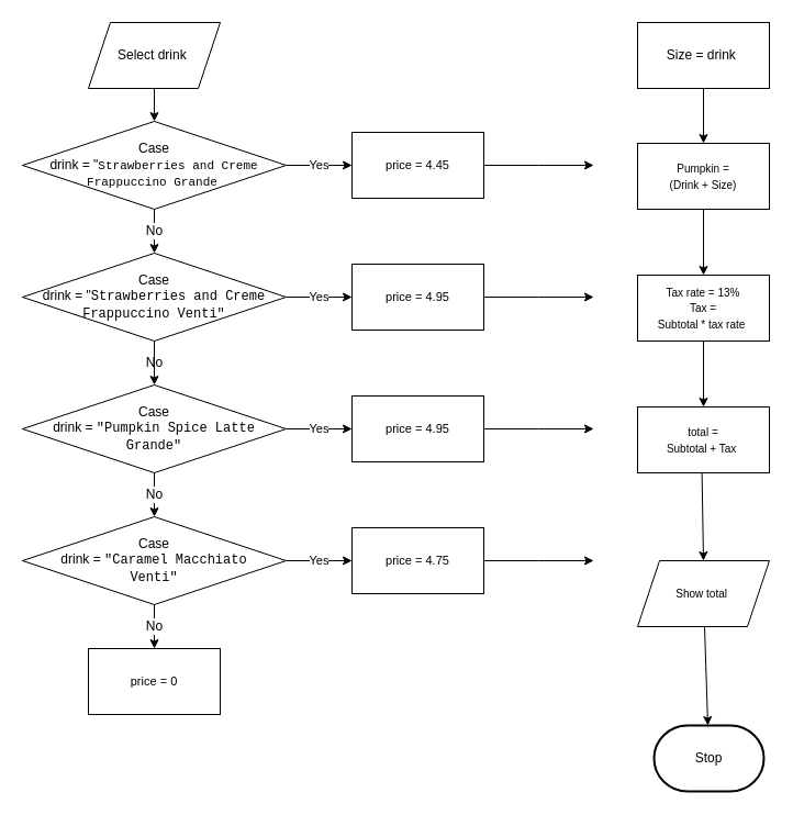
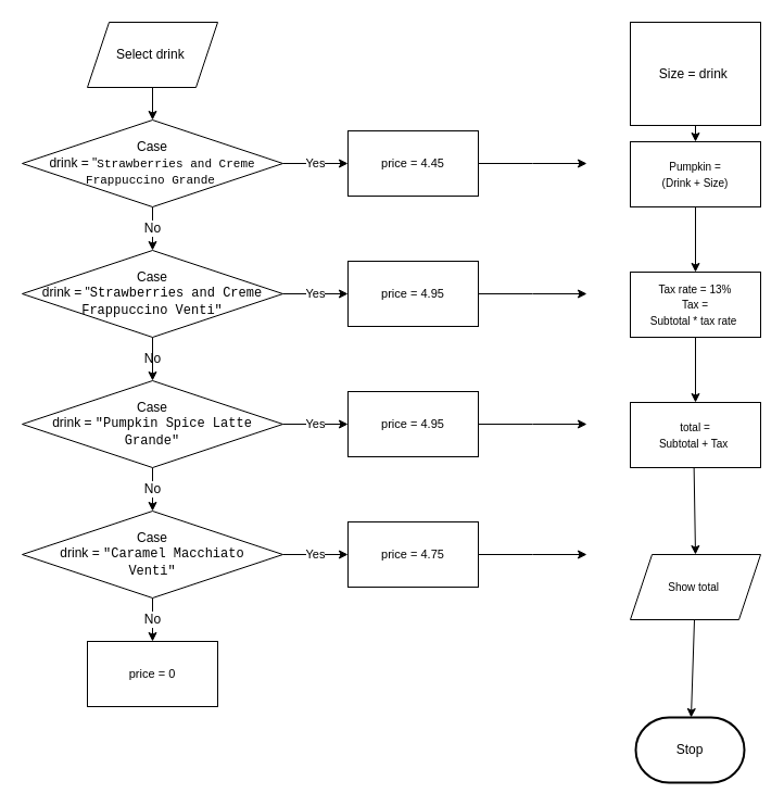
  <mxCell id="0" />
  <mxCell id="1" parent="0" />
- <mxCell id="2" value="Stop" style="strokeWidth=2;html=1;shape=mxgraph.flowchart.terminator;whiteSpace=wrap;labelBackgroundColor=none;shadow=0;" parent="1" vertex="1"><mxGeometry x="595" y="660" width="100" height="60" as="geometry" /></mxCell>
+ <mxCell id="2" value="Stop" style="strokeWidth=2;html=1;shape=mxgraph.flowchart.terminator;whiteSpace=wrap;labelBackgroundColor=none;shadow=0;" parent="1" vertex="1"><mxGeometry x="585" y="660" width="100" height="60" as="geometry" /></mxCell>
  <mxCell id="3" style="edgeStyle=none;html=1;entryX=0.5;entryY=0;entryDx=0;entryDy=0;fontSize=11;labelBackgroundColor=none;fontColor=default;shadow=0;" edge="1" parent="1" source="4" target="17"><mxGeometry relative="1" as="geometry" /></mxCell>
  <mxCell id="4" value="Select drink&amp;nbsp;" style="shape=parallelogram;perimeter=parallelogramPerimeter;whiteSpace=wrap;html=1;fixedSize=1;labelBackgroundColor=none;shadow=0;" parent="1" vertex="1"><mxGeometry x="80" y="20" width="120" height="60" as="geometry" /></mxCell>
  <mxCell id="5" style="edgeStyle=none;html=1;labelBackgroundColor=none;fontColor=default;shadow=0;" parent="1" source="6" target="2" edge="1"><mxGeometry relative="1" as="geometry" /></mxCell>
  <mxCell id="6" value="Show total&amp;nbsp;" style="shape=parallelogram;perimeter=parallelogramPerimeter;whiteSpace=wrap;html=1;fixedSize=1;fontSize=10;labelBackgroundColor=none;shadow=0;" parent="1" vertex="1"><mxGeometry x="580" y="510" width="120" height="60" as="geometry" /></mxCell>
  <mxCell id="7" style="edgeStyle=none;html=1;labelBackgroundColor=none;fontColor=default;shadow=0;" parent="1" edge="1"><mxGeometry relative="1" as="geometry"><mxPoint x="640" y="190" as="sourcePoint" /><mxPoint x="640" y="250" as="targetPoint" /></mxGeometry></mxCell>
  <mxCell id="8" style="edgeStyle=none;html=1;entryX=0.5;entryY=0;entryDx=0;entryDy=0;labelBackgroundColor=none;fontColor=default;shadow=0;" parent="1" edge="1"><mxGeometry relative="1" as="geometry"><mxPoint x="640" y="310" as="sourcePoint" /><mxPoint x="640" y="370" as="targetPoint" /></mxGeometry></mxCell>
  <mxCell id="9" style="edgeStyle=none;html=1;entryX=0.5;entryY=0;entryDx=0;entryDy=0;labelBackgroundColor=none;fontColor=default;shadow=0;" parent="1" target="6" edge="1"><mxGeometry relative="1" as="geometry"><mxPoint x="638.636" y="430" as="sourcePoint" /></mxGeometry></mxCell>
  <mxCell id="10" style="edgeStyle=none;html=1;labelBackgroundColor=none;fontColor=default;shadow=0;" parent="1" source="11" edge="1"><mxGeometry relative="1" as="geometry"><mxPoint x="640" y="130" as="targetPoint" /></mxGeometry></mxCell>
- <mxCell id="11" value="Size = drink&amp;nbsp;" style="rounded=0;whiteSpace=wrap;html=1;labelBackgroundColor=none;shadow=0;" parent="1" vertex="1"><mxGeometry x="580" y="20" width="120" height="60" as="geometry" /></mxCell>
+ <mxCell id="11" value="Size = drink&amp;nbsp;" style="rounded=0;whiteSpace=wrap;html=1;labelBackgroundColor=none;shadow=0;" parent="1" vertex="1"><mxGeometry x="580" y="20" width="120" height="95" as="geometry" /></mxCell>
  <mxCell id="12" value="&lt;span style=&quot;font-size: 10px;&quot;&gt;Pumpkin =&lt;br&gt;&amp;nbsp;&lt;/span&gt;&lt;span style=&quot;font-size: 10px;&quot;&gt;(Drink + Size)&amp;nbsp;&lt;/span&gt;" style="rounded=0;whiteSpace=wrap;html=1;labelBackgroundColor=none;shadow=0;" parent="1" vertex="1"><mxGeometry x="580" y="130" width="120" height="60" as="geometry" /></mxCell>
  <mxCell id="13" value="&lt;span style=&quot;font-size: 10px;&quot;&gt;Tax rate = 13%&lt;/span&gt;&lt;br style=&quot;font-size: 10px;&quot;&gt;&lt;span style=&quot;font-size: 10px;&quot;&gt;Tax =&lt;/span&gt;&lt;br style=&quot;font-size: 10px;&quot;&gt;&lt;span style=&quot;font-size: 10px;&quot;&gt;Subtotal * tax rate&amp;nbsp;&lt;/span&gt;" style="rounded=0;whiteSpace=wrap;html=1;labelBackgroundColor=none;shadow=0;" parent="1" vertex="1"><mxGeometry x="580" y="250" width="120" height="60" as="geometry" /></mxCell>
  <mxCell id="14" value="&lt;span style=&quot;font-size: 10px;&quot;&gt;total =&lt;/span&gt;&lt;br style=&quot;font-size: 10px;&quot;&gt;&lt;span style=&quot;font-size: 10px;&quot;&gt;Subtotal + Tax&amp;nbsp;&lt;/span&gt;" style="rounded=0;whiteSpace=wrap;html=1;labelBackgroundColor=none;shadow=0;" parent="1" vertex="1"><mxGeometry x="580" y="370" width="120" height="60" as="geometry" /></mxCell>
  <mxCell id="15" value="Yes" style="edgeStyle=none;html=1;exitX=1;exitY=0.5;exitDx=0;exitDy=0;entryX=0;entryY=0.5;entryDx=0;entryDy=0;fontSize=11;labelBackgroundColor=default;fontColor=default;shadow=0;" edge="1" parent="1" source="17" target="19"><mxGeometry relative="1" as="geometry" /></mxCell>
  <mxCell id="16" value="No" style="edgeStyle=none;html=1;fontSize=12;labelBackgroundColor=default;fontColor=default;shadow=0;" edge="1" parent="1" source="17" target="22"><mxGeometry relative="1" as="geometry" /></mxCell>
  <mxCell id="17" value="&lt;br&gt;Case&lt;br&gt;drink = &quot;&lt;font style=&quot;font-size: 11px;&quot;&gt;&lt;span style=&quot;font-family: Consolas, &amp;quot;Courier New&amp;quot;, monospace;&quot;&gt;Strawberries and Creme Frappuccino Grande&lt;/span&gt;&lt;span style=&quot;&quot;&gt;&amp;nbsp;&lt;/span&gt;&lt;br&gt;&amp;nbsp;&lt;/font&gt;" style="rhombus;whiteSpace=wrap;html=1;labelBackgroundColor=none;shadow=0;" vertex="1" parent="1"><mxGeometry x="20" y="110" width="240" height="80" as="geometry" /></mxCell>
  <mxCell id="18" style="edgeStyle=orthogonalEdgeStyle;rounded=0;html=1;fontSize=12;labelBackgroundColor=none;fontColor=default;shadow=0;" edge="1" parent="1" source="19"><mxGeometry relative="1" as="geometry"><mxPoint x="540" y="150" as="targetPoint" /></mxGeometry></mxCell>
  <mxCell id="19" value="price = 4.45" style="rounded=0;whiteSpace=wrap;html=1;fontSize=11;labelBackgroundColor=none;shadow=0;" vertex="1" parent="1"><mxGeometry x="320" y="120" width="120" height="60" as="geometry" /></mxCell>
  <mxCell id="20" value="Yes" style="edgeStyle=none;html=1;exitX=1;exitY=0.5;exitDx=0;exitDy=0;entryX=0;entryY=0.5;entryDx=0;entryDy=0;fontSize=11;labelBackgroundColor=default;fontColor=default;shadow=0;" edge="1" parent="1" source="22" target="24"><mxGeometry relative="1" as="geometry" /></mxCell>
  <mxCell id="21" value="No" style="edgeStyle=none;html=1;fontSize=12;labelBackgroundColor=none;fontColor=default;shadow=0;" edge="1" parent="1" source="22" target="27"><mxGeometry relative="1" as="geometry" /></mxCell>
  <mxCell id="22" value="&lt;font style=&quot;font-size: 12px;&quot;&gt;Case&lt;br&gt;drink = &quot;&lt;span style=&quot;font-family: Consolas, &amp;quot;Courier New&amp;quot;, monospace;&quot;&gt;Strawberries and Creme Frappuccino Venti&quot;&lt;/span&gt;&lt;br&gt;&lt;/font&gt;" style="rhombus;whiteSpace=wrap;html=1;labelBackgroundColor=none;shadow=0;" vertex="1" parent="1"><mxGeometry x="20" y="230" width="240" height="80" as="geometry" /></mxCell>
  <mxCell id="23" style="edgeStyle=orthogonalEdgeStyle;rounded=0;html=1;fontSize=12;labelBackgroundColor=none;fontColor=default;shadow=0;" edge="1" parent="1" source="24"><mxGeometry relative="1" as="geometry"><mxPoint x="540" y="270" as="targetPoint" /></mxGeometry></mxCell>
  <mxCell id="24" value="price = 4.95" style="rounded=0;whiteSpace=wrap;html=1;fontSize=11;labelBackgroundColor=none;shadow=0;" vertex="1" parent="1"><mxGeometry x="320" y="240" width="120" height="60" as="geometry" /></mxCell>
  <mxCell id="25" value="Yes" style="edgeStyle=none;html=1;exitX=1;exitY=0.5;exitDx=0;exitDy=0;entryX=0;entryY=0.5;entryDx=0;entryDy=0;fontSize=11;labelBackgroundColor=default;fontColor=default;shadow=0;" edge="1" parent="1" source="27" target="29"><mxGeometry relative="1" as="geometry" /></mxCell>
  <mxCell id="26" value="No" style="edgeStyle=none;html=1;entryX=0.5;entryY=0;entryDx=0;entryDy=0;fontSize=12;labelBackgroundColor=default;fontColor=default;shadow=0;" edge="1" parent="1" source="27" target="32"><mxGeometry relative="1" as="geometry" /></mxCell>
  <mxCell id="27" value="&lt;font style=&quot;font-size: 12px;&quot;&gt;Case&lt;br&gt;drink =&amp;nbsp;&lt;/font&gt;&lt;span style=&quot;font-family: Consolas, &amp;quot;Courier New&amp;quot;, monospace;&quot;&gt;&lt;font style=&quot;font-size: 12px;&quot;&gt;&quot;Pumpkin Spice Latte Grande&quot;&lt;/font&gt;&lt;/span&gt;" style="rhombus;whiteSpace=wrap;html=1;labelBackgroundColor=none;shadow=0;" vertex="1" parent="1"><mxGeometry x="20" y="350" width="240" height="80" as="geometry" /></mxCell>
  <mxCell id="28" style="edgeStyle=orthogonalEdgeStyle;rounded=0;html=1;fontSize=12;labelBackgroundColor=none;fontColor=default;shadow=0;" edge="1" parent="1" source="29"><mxGeometry relative="1" as="geometry"><mxPoint x="540" y="390" as="targetPoint" /></mxGeometry></mxCell>
  <mxCell id="29" value="price = 4.95" style="rounded=0;whiteSpace=wrap;html=1;fontSize=11;labelBackgroundColor=none;shadow=0;" vertex="1" parent="1"><mxGeometry x="320" y="360" width="120" height="60" as="geometry" /></mxCell>
  <mxCell id="30" value="Yes" style="edgeStyle=none;html=1;exitX=1;exitY=0.5;exitDx=0;exitDy=0;entryX=0;entryY=0.5;entryDx=0;entryDy=0;fontSize=11;labelBackgroundColor=default;fontColor=default;shadow=0;" edge="1" parent="1" source="32" target="34"><mxGeometry relative="1" as="geometry" /></mxCell>
  <mxCell id="31" value="No" style="edgeStyle=none;html=1;fontSize=12;labelBackgroundColor=default;fontColor=default;shadow=0;" edge="1" parent="1" source="32" target="35"><mxGeometry relative="1" as="geometry" /></mxCell>
  <mxCell id="32" value="&lt;font style=&quot;font-size: 12px;&quot;&gt;&lt;font style=&quot;font-size: 12px;&quot;&gt;Case&lt;br&gt;drink =&amp;nbsp;&lt;/font&gt;&lt;span style=&quot;font-family: Consolas, &amp;quot;Courier New&amp;quot;, monospace;&quot;&gt;&quot;Caramel Macchiato &lt;br&gt;Venti&quot;&lt;/span&gt;&lt;/font&gt;" style="rhombus;whiteSpace=wrap;html=1;labelBackgroundColor=none;shadow=0;" vertex="1" parent="1"><mxGeometry x="20" y="470" width="240" height="80" as="geometry" /></mxCell>
  <mxCell id="33" style="edgeStyle=orthogonalEdgeStyle;rounded=0;html=1;fontSize=12;labelBackgroundColor=none;fontColor=default;shadow=0;" edge="1" parent="1" source="34"><mxGeometry relative="1" as="geometry"><mxPoint x="540" y="510" as="targetPoint" /></mxGeometry></mxCell>
  <mxCell id="34" value="price = 4.75" style="rounded=0;whiteSpace=wrap;html=1;fontSize=11;labelBackgroundColor=none;shadow=0;" vertex="1" parent="1"><mxGeometry x="320" y="480" width="120" height="60" as="geometry" /></mxCell>
  <mxCell id="35" value="price = 0" style="rounded=0;whiteSpace=wrap;html=1;fontSize=11;labelBackgroundColor=none;shadow=0;" vertex="1" parent="1"><mxGeometry x="80" y="590" width="120" height="60" as="geometry" /></mxCell>
